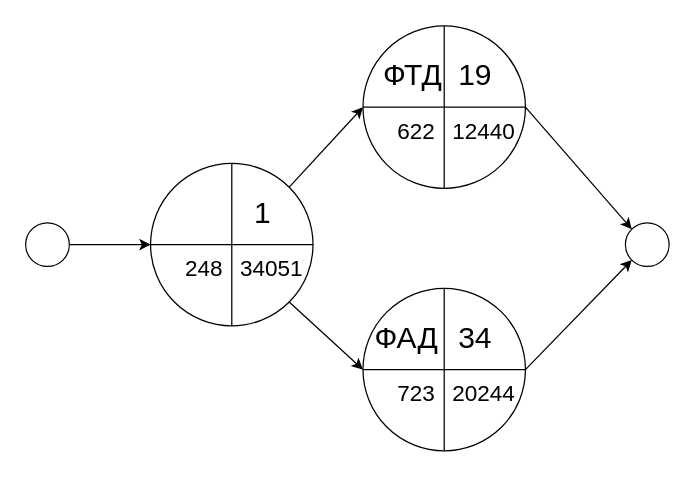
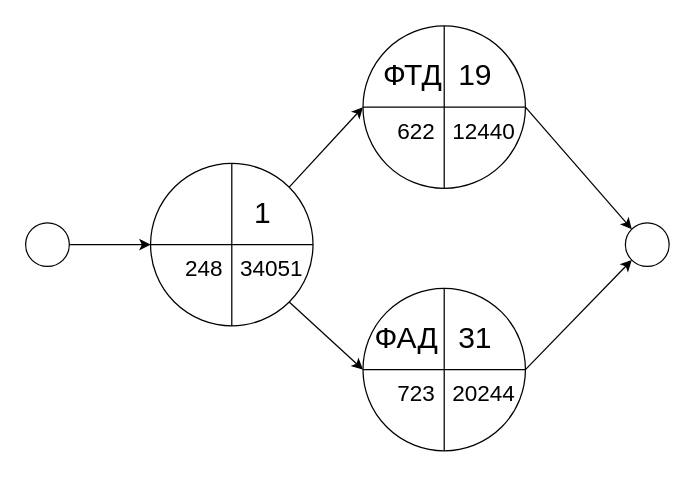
  <mxCell id="0" />
  <mxCell id="1" parent="0" />
  <mxCell id="2" value="" style="endArrow=classic;html=1;rounded=0;exitX=1;exitY=0.5;exitDx=0;exitDy=0;entryX=0;entryY=0.5;entryDx=0;entryDy=0;" parent="1" edge="1"><mxGeometry width="50" height="50" relative="1" as="geometry"><mxPoint x="50" y="195" as="sourcePoint" /><mxPoint x="120" y="195" as="targetPoint" /></mxGeometry></mxCell>
  <mxCell id="3" value="" style="ellipse;whiteSpace=wrap;html=1;aspect=fixed;" parent="1" vertex="1"><mxGeometry x="20" y="177.5" width="35" height="35" as="geometry" /></mxCell>
  <mxCell id="4" value="" style="ellipse;whiteSpace=wrap;html=1;aspect=fixed;" parent="1" vertex="1"><mxGeometry x="500" y="177.5" width="35" height="35" as="geometry" /></mxCell>
  <mxCell id="5" value="" style="ellipse;whiteSpace=wrap;html=1;aspect=fixed;" parent="1" vertex="1"><mxGeometry x="120" y="130" width="130" height="130" as="geometry" /></mxCell>
  <mxCell id="6" value="" style="endArrow=none;html=1;rounded=0;exitX=0;exitY=0.5;exitDx=0;exitDy=0;entryX=1;entryY=0.5;entryDx=0;entryDy=0;" parent="1" source="5" target="5" edge="1"><mxGeometry width="50" height="50" relative="1" as="geometry"><mxPoint x="210" y="240" as="sourcePoint" /><mxPoint x="260" y="190" as="targetPoint" /></mxGeometry></mxCell>
  <mxCell id="7" value="" style="endArrow=none;html=1;rounded=0;exitX=0.5;exitY=1;exitDx=0;exitDy=0;entryX=0.5;entryY=0;entryDx=0;entryDy=0;" parent="1" source="5" target="5" edge="1"><mxGeometry width="50" height="50" relative="1" as="geometry"><mxPoint x="210" y="240" as="sourcePoint" /><mxPoint x="185" y="195" as="targetPoint" /></mxGeometry></mxCell>
  <mxCell id="8" value="&lt;font style=&quot;font-size: 18px;&quot;&gt;34051&lt;/font&gt;" style="text;html=1;strokeColor=none;fillColor=none;align=left;verticalAlign=middle;whiteSpace=wrap;rounded=0;" parent="1" vertex="1"><mxGeometry x="190" y="200" width="60" height="30" as="geometry" /></mxCell>
  <mxCell id="9" value="&lt;span style=&quot;font-size: 24px;&quot;&gt;1&lt;/span&gt;" style="text;html=1;strokeColor=none;fillColor=none;align=center;verticalAlign=middle;whiteSpace=wrap;rounded=0;" parent="1" vertex="1"><mxGeometry x="190" y="150" width="40" height="40" as="geometry" /></mxCell>
  <mxCell id="10" value="" style="ellipse;whiteSpace=wrap;html=1;aspect=fixed;" parent="1" vertex="1"><mxGeometry x="290" y="20" width="130" height="130" as="geometry" /></mxCell>
  <mxCell id="11" value="" style="endArrow=none;html=1;rounded=0;exitX=0;exitY=0.5;exitDx=0;exitDy=0;entryX=1;entryY=0.5;entryDx=0;entryDy=0;" parent="1" source="10" target="10" edge="1"><mxGeometry width="50" height="50" relative="1" as="geometry"><mxPoint x="380" y="130" as="sourcePoint" /><mxPoint x="430" y="80" as="targetPoint" /></mxGeometry></mxCell>
  <mxCell id="12" value="" style="endArrow=none;html=1;rounded=0;exitX=0.5;exitY=1;exitDx=0;exitDy=0;entryX=0.5;entryY=0;entryDx=0;entryDy=0;" parent="1" source="10" target="10" edge="1"><mxGeometry width="50" height="50" relative="1" as="geometry"><mxPoint x="380" y="130" as="sourcePoint" /><mxPoint x="355" y="85" as="targetPoint" /></mxGeometry></mxCell>
  <mxCell id="13" value="&lt;span style=&quot;font-size: 24px;&quot;&gt;ФТД&lt;/span&gt;" style="text;html=1;strokeColor=none;fillColor=none;align=center;verticalAlign=middle;whiteSpace=wrap;rounded=0;" parent="1" vertex="1"><mxGeometry x="310" y="40" width="40" height="40" as="geometry" /></mxCell>
  <mxCell id="14" value="&lt;font style=&quot;font-size: 18px;&quot;&gt;12440&lt;/font&gt;" style="text;html=1;strokeColor=none;fillColor=none;align=left;verticalAlign=middle;whiteSpace=wrap;rounded=0;" parent="1" vertex="1"><mxGeometry x="360" y="90" width="60" height="30" as="geometry" /></mxCell>
  <mxCell id="15" value="&lt;span style=&quot;font-size: 24px;&quot;&gt;19&lt;br&gt;&lt;/span&gt;" style="text;html=1;strokeColor=none;fillColor=none;align=center;verticalAlign=middle;whiteSpace=wrap;rounded=0;" parent="1" vertex="1"><mxGeometry x="360" y="40" width="40" height="40" as="geometry" /></mxCell>
  <mxCell id="16" value="" style="ellipse;whiteSpace=wrap;html=1;aspect=fixed;" parent="1" vertex="1"><mxGeometry x="290" y="230" width="130" height="130" as="geometry" /></mxCell>
  <mxCell id="17" value="" style="endArrow=none;html=1;rounded=0;exitX=0;exitY=0.5;exitDx=0;exitDy=0;entryX=1;entryY=0.5;entryDx=0;entryDy=0;" parent="1" source="16" target="16" edge="1"><mxGeometry width="50" height="50" relative="1" as="geometry"><mxPoint x="380" y="340" as="sourcePoint" /><mxPoint x="430" y="290" as="targetPoint" /></mxGeometry></mxCell>
  <mxCell id="18" value="" style="endArrow=none;html=1;rounded=0;exitX=0.5;exitY=1;exitDx=0;exitDy=0;entryX=0.5;entryY=0;entryDx=0;entryDy=0;" parent="1" source="16" target="16" edge="1"><mxGeometry width="50" height="50" relative="1" as="geometry"><mxPoint x="380" y="340" as="sourcePoint" /><mxPoint x="355" y="295" as="targetPoint" /></mxGeometry></mxCell>
  <mxCell id="19" value="&lt;span style=&quot;font-size: 24px;&quot;&gt;ФАД&lt;/span&gt;" style="text;html=1;strokeColor=none;fillColor=none;align=center;verticalAlign=middle;whiteSpace=wrap;rounded=0;" parent="1" vertex="1"><mxGeometry x="300" y="250" width="50" height="40" as="geometry" /></mxCell>
  <mxCell id="20" value="&lt;font style=&quot;font-size: 18px;&quot;&gt;20244&lt;/font&gt;" style="text;html=1;strokeColor=none;fillColor=none;align=left;verticalAlign=middle;whiteSpace=wrap;rounded=0;" parent="1" vertex="1"><mxGeometry x="360" y="300" width="60" height="30" as="geometry" /></mxCell>
- <mxCell id="21" value="&lt;span style=&quot;font-size: 24px;&quot;&gt;34&lt;/span&gt;" style="text;html=1;strokeColor=none;fillColor=none;align=center;verticalAlign=middle;whiteSpace=wrap;rounded=0;" parent="1" vertex="1"><mxGeometry x="360" y="250" width="40" height="40" as="geometry" /></mxCell>
+ <mxCell id="21" value="&lt;span style=&quot;font-size: 24px;&quot;&gt;31&lt;/span&gt;" style="text;html=1;strokeColor=none;fillColor=none;align=center;verticalAlign=middle;whiteSpace=wrap;rounded=0;" parent="1" vertex="1"><mxGeometry x="360" y="250" width="40" height="40" as="geometry" /></mxCell>
  <mxCell id="22" value="" style="endArrow=classic;html=1;rounded=0;exitX=1;exitY=1;exitDx=0;exitDy=0;entryX=0;entryY=0.5;entryDx=0;entryDy=0;" parent="1" source="5" target="16" edge="1"><mxGeometry width="50" height="50" relative="1" as="geometry"><mxPoint x="440" y="240" as="sourcePoint" /><mxPoint x="490" y="190" as="targetPoint" /></mxGeometry></mxCell>
  <mxCell id="23" value="" style="endArrow=classic;html=1;rounded=0;entryX=0;entryY=1;entryDx=0;entryDy=0;exitX=1;exitY=0.5;exitDx=0;exitDy=0;" parent="1" source="16" target="4" edge="1"><mxGeometry width="50" height="50" relative="1" as="geometry"><mxPoint x="510" y="330" as="sourcePoint" /><mxPoint x="490" y="190" as="targetPoint" /></mxGeometry></mxCell>
  <mxCell id="24" value="&lt;span style=&quot;font-size: 18px;&quot;&gt;622&lt;/span&gt;" style="text;html=1;strokeColor=none;fillColor=none;align=right;verticalAlign=middle;whiteSpace=wrap;rounded=0;" parent="1" vertex="1"><mxGeometry x="290" y="90" width="60" height="30" as="geometry" /></mxCell>
  <mxCell id="25" value="&lt;span style=&quot;font-size: 18px;&quot;&gt;723&lt;br&gt;&lt;/span&gt;" style="text;html=1;strokeColor=none;fillColor=none;align=right;verticalAlign=middle;whiteSpace=wrap;rounded=0;" parent="1" vertex="1"><mxGeometry x="290" y="300" width="60" height="30" as="geometry" /></mxCell>
  <mxCell id="26" value="" style="endArrow=classic;html=1;rounded=0;entryX=0;entryY=0.5;entryDx=0;entryDy=0;exitX=1;exitY=0;exitDx=0;exitDy=0;" parent="1" source="5" target="10" edge="1"><mxGeometry relative="1" as="geometry"><mxPoint x="80" y="80" as="sourcePoint" /><mxPoint x="180" y="80" as="targetPoint" /></mxGeometry></mxCell>
  <mxCell id="27" value="" style="endArrow=classic;html=1;rounded=0;exitX=1;exitY=0.5;exitDx=0;exitDy=0;entryX=0;entryY=0;entryDx=0;entryDy=0;" edge="1" parent="1" source="10" target="4"><mxGeometry width="50" height="50" relative="1" as="geometry"><mxPoint x="360" y="200" as="sourcePoint" /><mxPoint x="410" y="150" as="targetPoint" /></mxGeometry></mxCell>
  <mxCell id="28" value="&lt;span style=&quot;font-size: 18px;&quot;&gt;248&lt;/span&gt;" style="text;html=1;strokeColor=none;fillColor=none;align=right;verticalAlign=middle;whiteSpace=wrap;rounded=0;" vertex="1" parent="1"><mxGeometry x="120" y="200" width="60" height="30" as="geometry" /></mxCell>
